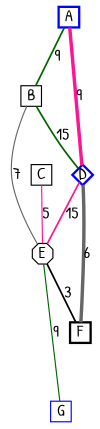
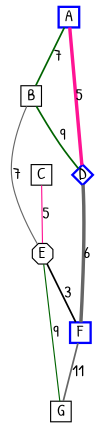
  graph {
    fontname="Patrick Hand"
    node [fixedsize=true fontname="Patrick Hand" shape=box]
    edge [color=darkgreen fontname="Patrick Hand" penwidth=1.5]
    A [color=blue height=0.25 penwidth=2 width=0.25]
    B [height=0.25 width=0.25]
    D [color=blue height=0.25 penwidth=2 shape=diamond width=0.25]
    E [height=0.25 shape=octagon width=0.25]
-   F [color=black height=0.25 penwidth=2 width=0.25]
+   F [color=blue height=0.25 penwidth=2 width=0.25]
    C [height=0.25 width=0.25]
-   G [height=0.25 width=0.25 color=blue]
-   A -- B [label=9]
-   A -- D [color=deeppink label=9 penwidth=3]
-   B -- D [label=15]
+   G [height=0.25 width=0.25]
+   A -- B [label=7]
+   A -- D [color=deeppink label=5 penwidth=3]
+   B -- D [label=9]
    B -- E [color=gray40 label=7 penwidth=""]
-   D -- E [color=deeppink label=15]
    D -- F [color=gray40 label=6 penwidth=3]
    E -- F [color=black label=3]
    E -- G [label=9 penwidth=""]
+   F -- G [color=gray40 label=11]
    C -- E [color=deeppink label=5 penwidth=""]
  }
